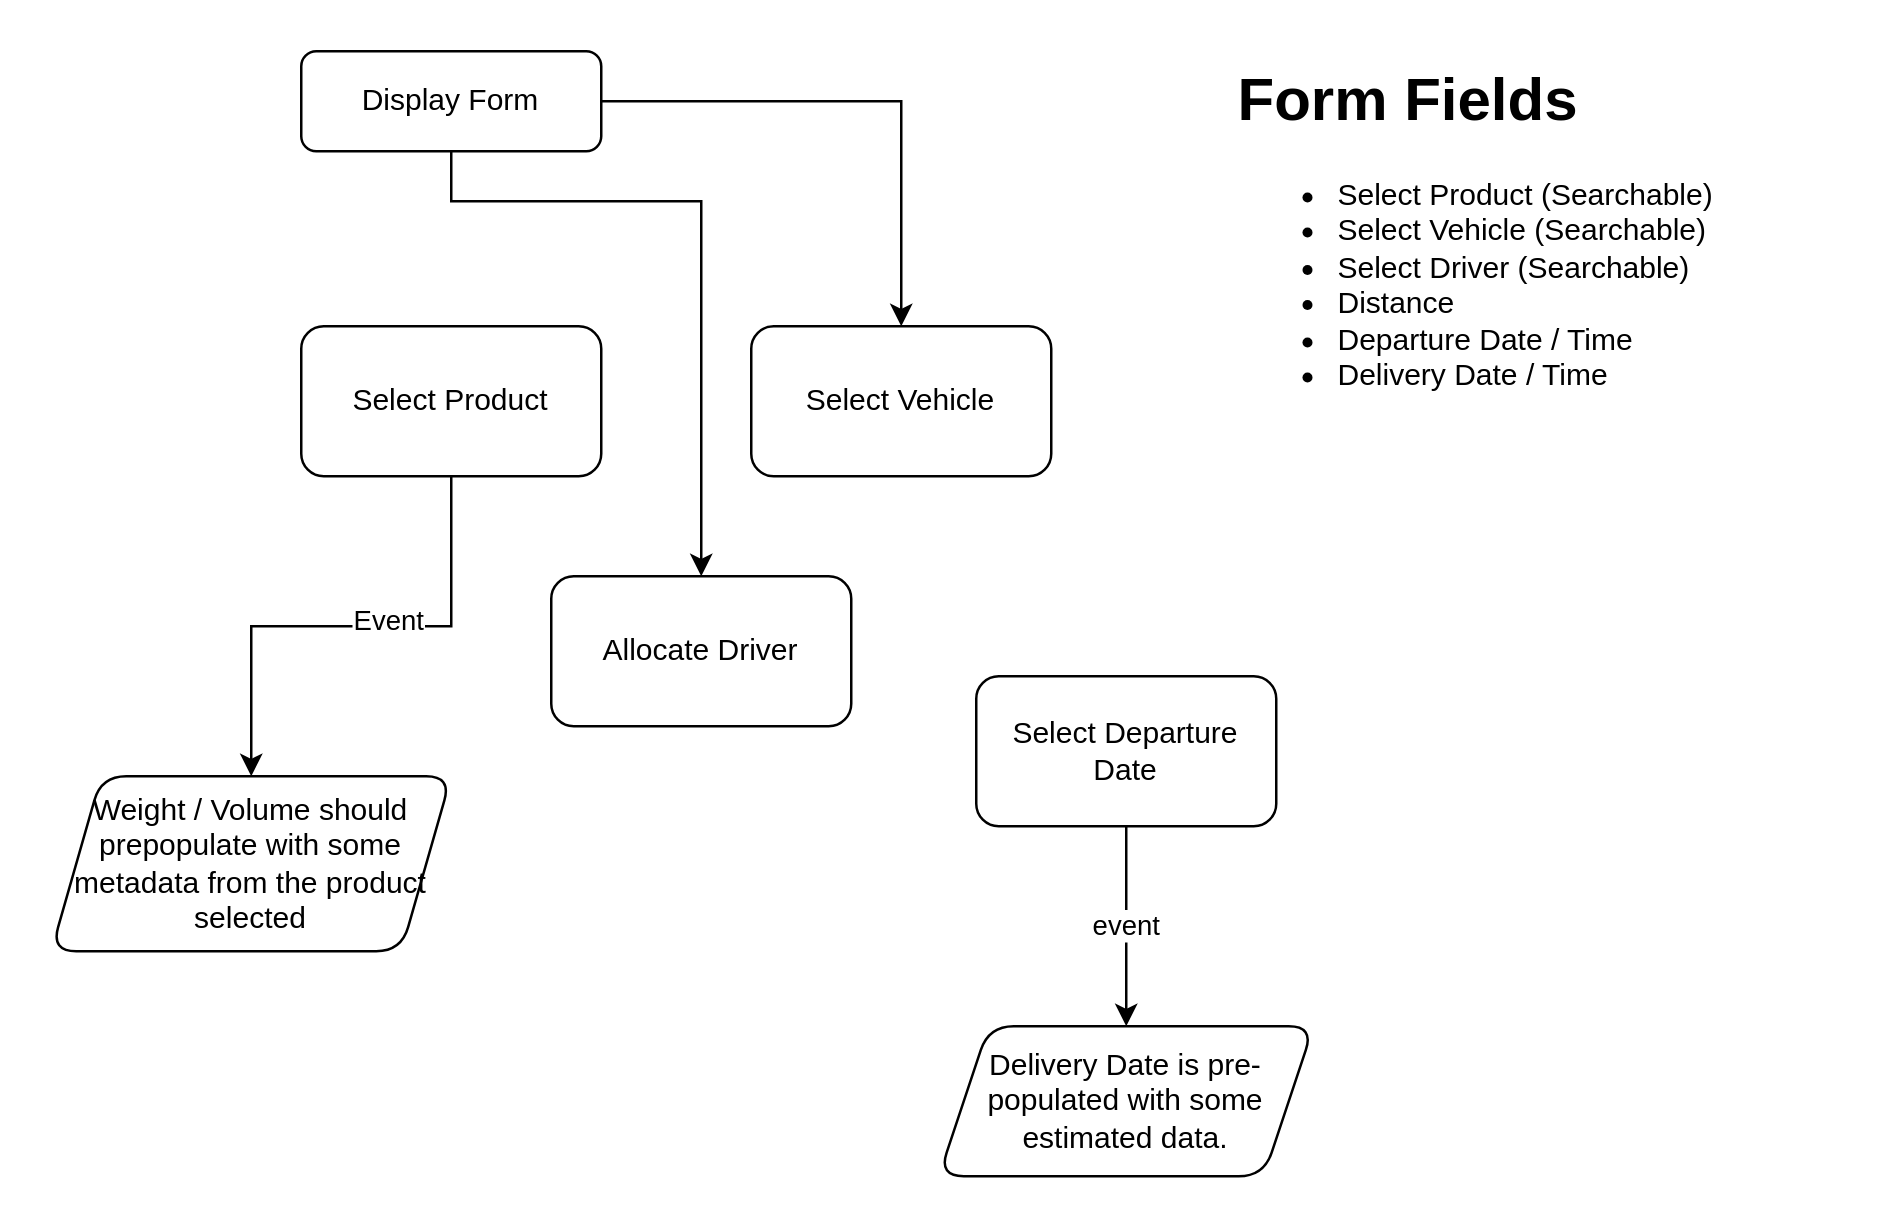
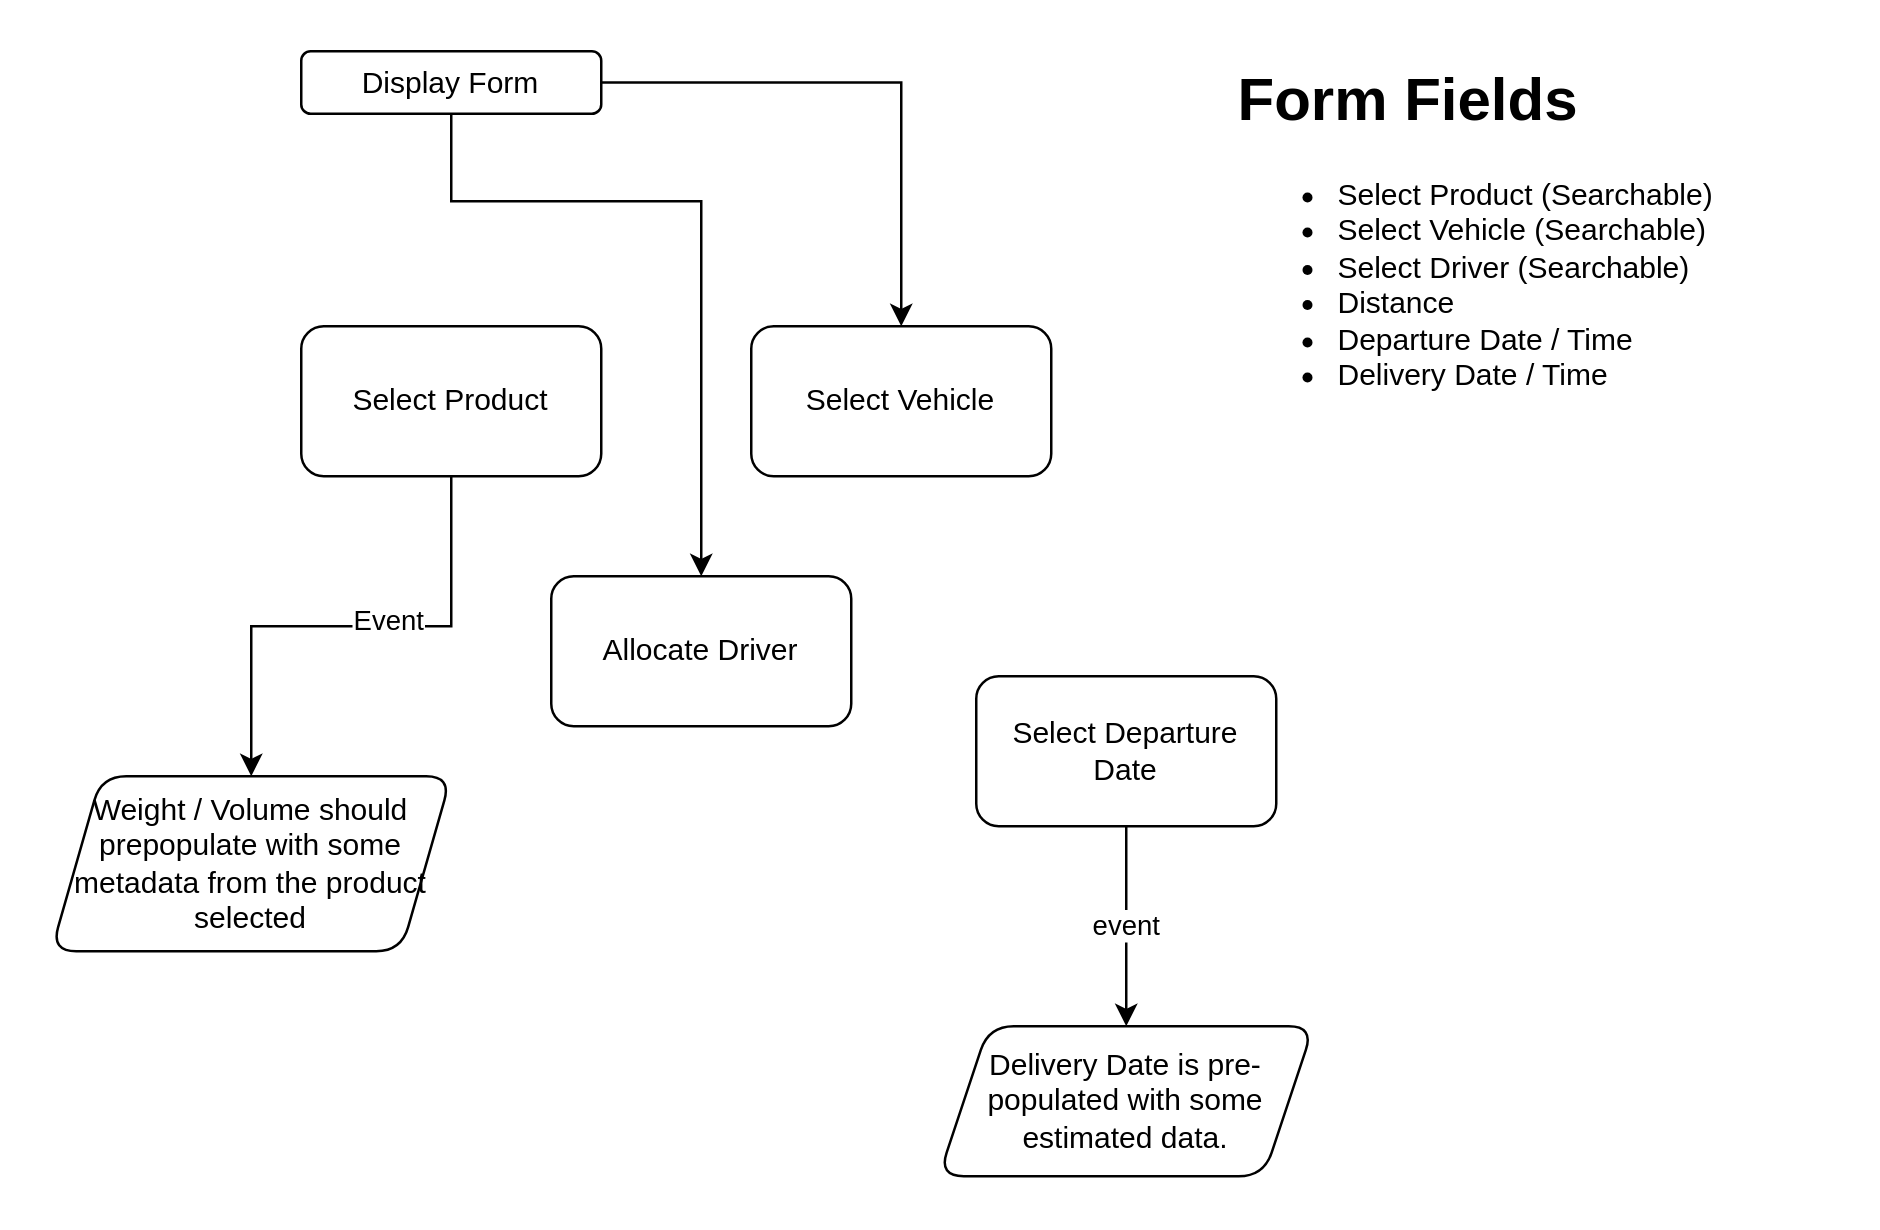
  <mxCell id="0" />
  <mxCell id="1" parent="0" />
  <mxCell id="2" value="" style="edgeStyle=orthogonalEdgeStyle;rounded=0;orthogonalLoop=1;jettySize=auto;html=1;" parent="1" source="4" target="10" edge="1"><mxGeometry relative="1" as="geometry" /></mxCell>
  <mxCell id="3" style="edgeStyle=orthogonalEdgeStyle;rounded=0;orthogonalLoop=1;jettySize=auto;html=1;entryX=0.5;entryY=0;entryDx=0;entryDy=0;" parent="1" source="4" target="11" edge="1"><mxGeometry relative="1" as="geometry"><mxPoint x="250" y="310" as="targetPoint" /><Array as="points"><mxPoint x="180" y="80" /><mxPoint x="280" y="80" /></Array></mxGeometry></mxCell>
- <mxCell id="4" value="Display Form" style="rounded=1;whiteSpace=wrap;html=1;fontSize=12;glass=0;strokeWidth=1;shadow=0;" parent="1" vertex="1"><mxGeometry x="120" y="20" width="120" height="40" as="geometry" /></mxCell>
+ <mxCell id="4" value="Display Form" style="rounded=1;whiteSpace=wrap;html=1;fontSize=12;glass=0;strokeWidth=1;shadow=0;" parent="1" vertex="1"><mxGeometry x="120" y="20" width="120" height="25" as="geometry" /></mxCell>
  <mxCell id="5" value="&lt;h1&gt;Form Fields&lt;/h1&gt;&lt;p&gt;&lt;/p&gt;&lt;ul&gt;&lt;li&gt;Select Product (Searchable)&amp;nbsp;&lt;/li&gt;&lt;li&gt;Select Vehicle (Searchable)&lt;/li&gt;&lt;li&gt;Select Driver (Searchable)&lt;/li&gt;&lt;li&gt;Distance&lt;/li&gt;&lt;li&gt;Departure Date / Time&lt;/li&gt;&lt;li&gt;Delivery Date / Time&lt;/li&gt;&lt;/ul&gt;&lt;p&gt;&lt;/p&gt;&lt;p&gt;&lt;br&gt;&lt;/p&gt;" style="text;html=1;strokeColor=none;fillColor=none;spacing=5;spacingTop=-20;whiteSpace=wrap;overflow=hidden;rounded=0;" parent="1" vertex="1"><mxGeometry x="490" y="20" width="240" height="260" as="geometry" /></mxCell>
  <mxCell id="6" value="" style="edgeStyle=orthogonalEdgeStyle;rounded=0;orthogonalLoop=1;jettySize=auto;html=1;" parent="1" source="8" target="9" edge="1"><mxGeometry relative="1" as="geometry" /></mxCell>
  <mxCell id="7" value="Event" style="edgeLabel;html=1;align=center;verticalAlign=middle;resizable=0;points=[];" parent="6" vertex="1" connectable="0"><mxGeometry x="-0.141" y="-3" relative="1" as="geometry"><mxPoint as="offset" /></mxGeometry></mxCell>
  <mxCell id="8" value="Select Product" style="whiteSpace=wrap;html=1;rounded=1;shadow=0;strokeWidth=1;glass=0;" parent="1" vertex="1"><mxGeometry x="120" y="130" width="120" height="60" as="geometry" /></mxCell>
  <mxCell id="9" value="Weight / Volume should prepopulate with some metadata from the product selected" style="shape=parallelogram;perimeter=parallelogramPerimeter;whiteSpace=wrap;html=1;fixedSize=1;rounded=1;shadow=0;strokeWidth=1;glass=0;" parent="1" vertex="1"><mxGeometry x="20" y="310" width="160" height="70" as="geometry" /></mxCell>
  <mxCell id="10" value="Select Vehicle" style="whiteSpace=wrap;html=1;rounded=1;shadow=0;strokeWidth=1;glass=0;" parent="1" vertex="1"><mxGeometry x="300" y="130" width="120" height="60" as="geometry" /></mxCell>
  <mxCell id="11" value="Allocate Driver" style="rounded=1;whiteSpace=wrap;html=1;" parent="1" vertex="1"><mxGeometry x="220" y="230" width="120" height="60" as="geometry" /></mxCell>
  <mxCell id="12" value="event" style="edgeStyle=orthogonalEdgeStyle;rounded=0;orthogonalLoop=1;jettySize=auto;html=1;" parent="1" source="13" target="14" edge="1"><mxGeometry relative="1" as="geometry" /></mxCell>
  <mxCell id="13" value="Select Departure Date" style="rounded=1;whiteSpace=wrap;html=1;" parent="1" vertex="1"><mxGeometry x="390" y="270" width="120" height="60" as="geometry" /></mxCell>
  <mxCell id="14" value="Delivery Date is pre-populated with some estimated data." style="shape=parallelogram;perimeter=parallelogramPerimeter;whiteSpace=wrap;html=1;fixedSize=1;rounded=1;" parent="1" vertex="1"><mxGeometry x="375" y="410" width="150" height="60" as="geometry" /></mxCell>
